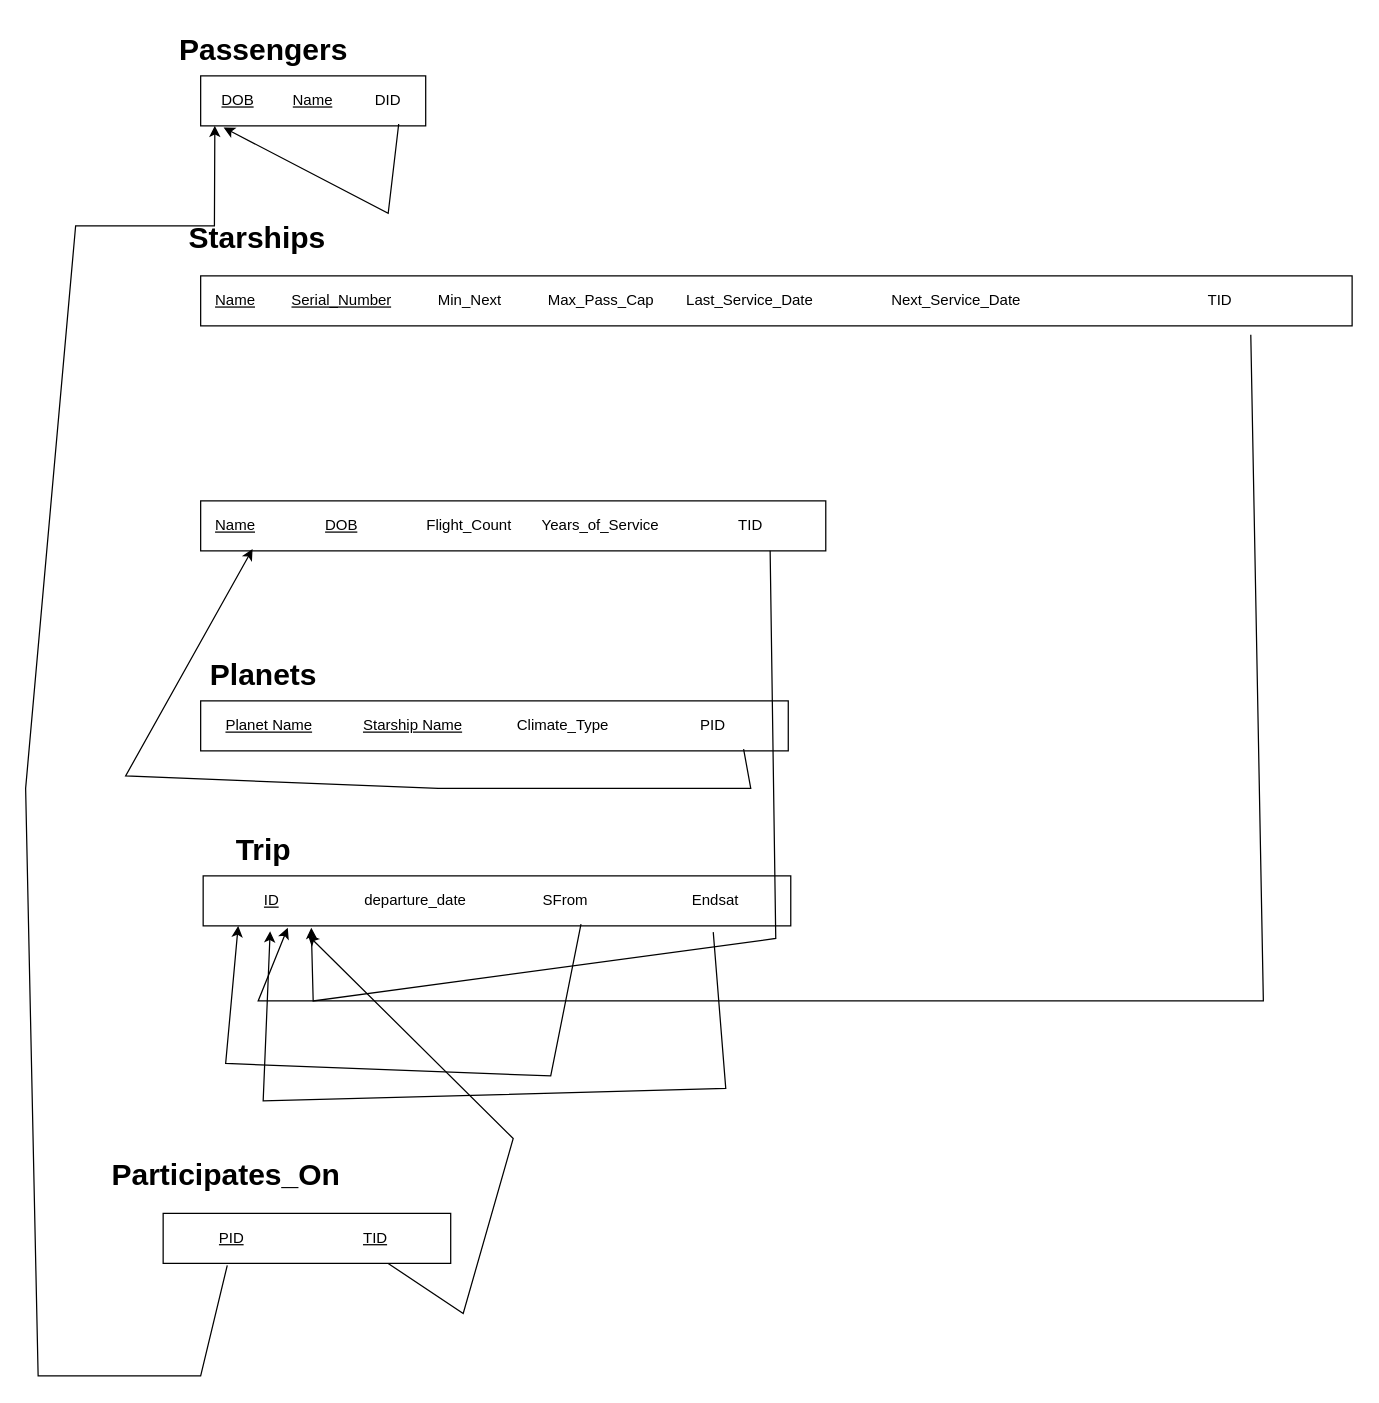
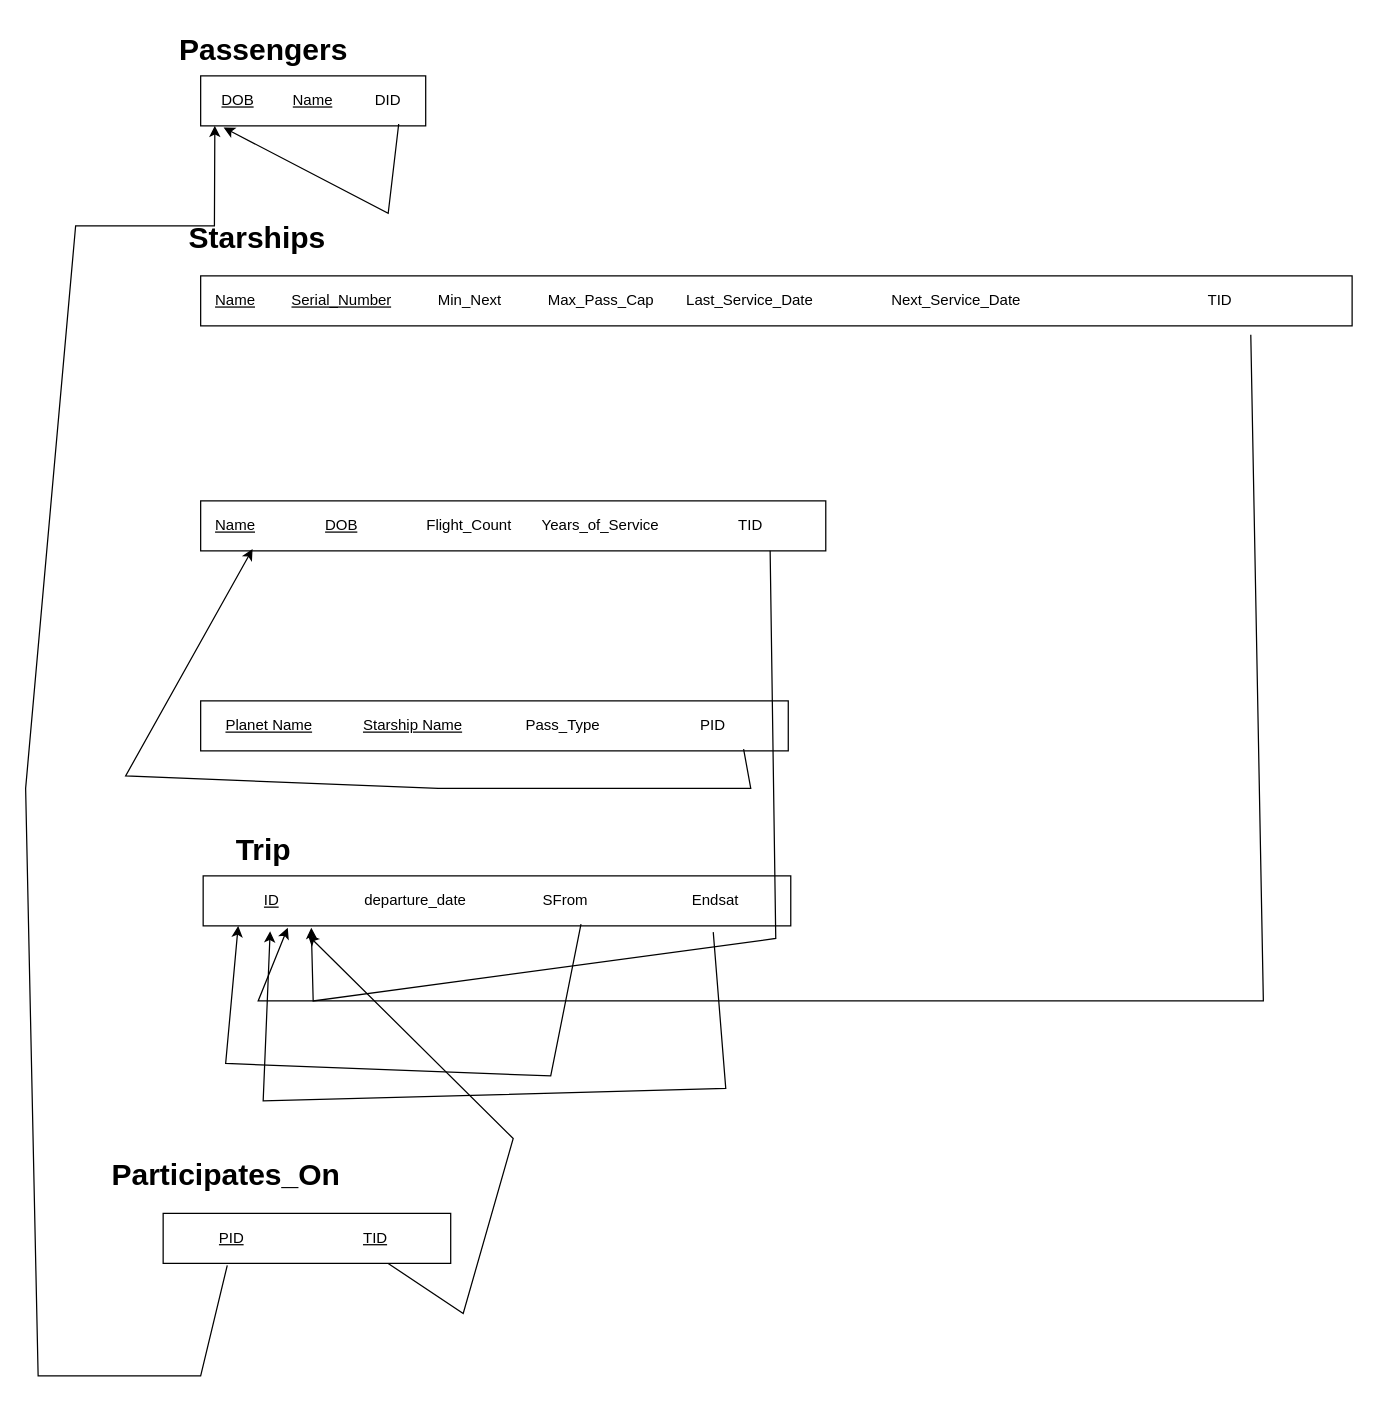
  <mxCell id="0" />
  <mxCell id="1" parent="0" />
  <mxCell id="2" value="Passengers" style="text;strokeColor=none;fillColor=none;html=1;fontSize=24;fontStyle=1;verticalAlign=middle;align=center;" parent="1" vertex="1"><mxGeometry x="160" y="20" width="100" height="40" as="geometry" /></mxCell>
  <mxCell id="3" value="" style="shape=table;html=1;whiteSpace=wrap;startSize=0;container=1;collapsible=0;childLayout=tableLayout;columnLines=0;rowLines=0;fontSize=16;strokeColor=default;" parent="1" vertex="1"><mxGeometry x="160" y="60" width="180" height="40" as="geometry" /></mxCell>
  <mxCell id="4" value="" style="shape=tableRow;horizontal=0;startSize=0;swimlaneHead=0;swimlaneBody=0;top=0;left=0;bottom=0;right=0;collapsible=0;dropTarget=0;fillColor=none;points=[[0,0.5],[1,0.5]];portConstraint=eastwest;fontSize=16;strokeColor=inherit;" parent="3" vertex="1"><mxGeometry width="180" height="40" as="geometry" /></mxCell>
  <mxCell id="5" value="&lt;u&gt;DOB&lt;/u&gt;" style="shape=partialRectangle;html=1;whiteSpace=wrap;connectable=0;fillColor=none;top=0;left=0;bottom=0;right=0;overflow=hidden;fontSize=12;strokeColor=inherit;" parent="4" vertex="1"><mxGeometry width="60" height="40" as="geometry"><mxRectangle width="60" height="40" as="alternateBounds" /></mxGeometry></mxCell>
  <mxCell id="6" value="&lt;u&gt;Name&lt;/u&gt;" style="shape=partialRectangle;html=1;whiteSpace=wrap;connectable=0;fillColor=none;top=0;left=0;bottom=0;right=0;overflow=hidden;fontSize=12;strokeColor=inherit;" parent="4" vertex="1"><mxGeometry x="60" width="60" height="40" as="geometry"><mxRectangle width="60" height="40" as="alternateBounds" /></mxGeometry></mxCell>
  <mxCell id="7" value="DID" style="shape=partialRectangle;html=1;whiteSpace=wrap;connectable=0;fillColor=none;top=0;left=0;bottom=0;right=0;overflow=hidden;fontSize=12;strokeColor=inherit;" vertex="1" parent="4"><mxGeometry x="120" width="60" height="40" as="geometry"><mxRectangle width="60" height="40" as="alternateBounds" /></mxGeometry></mxCell>
  <mxCell id="8" value="" style="endArrow=classic;html=1;rounded=0;entryX=0.102;entryY=1.036;entryDx=0;entryDy=0;entryPerimeter=0;exitX=0.88;exitY=0.964;exitDx=0;exitDy=0;exitPerimeter=0;" edge="1" parent="3" source="4" target="4"><mxGeometry width="50" height="50" relative="1" as="geometry"><mxPoint x="134.2" y="60" as="sourcePoint" /><mxPoint x="10.0" y="62.84" as="targetPoint" /><Array as="points"><mxPoint x="150" y="110" /></Array></mxGeometry></mxCell>
  <mxCell id="9" value="Starships" style="text;strokeColor=none;fillColor=none;html=1;fontSize=24;fontStyle=1;verticalAlign=middle;align=center;" parent="1" vertex="1"><mxGeometry x="155" y="170" width="100" height="40" as="geometry" /></mxCell>
  <mxCell id="10" value="" style="shape=table;html=1;whiteSpace=wrap;startSize=0;container=1;collapsible=0;childLayout=tableLayout;columnLines=0;rowLines=0;fontSize=16;strokeColor=default;" parent="1" vertex="1"><mxGeometry x="160" y="220" width="921" height="40" as="geometry" /></mxCell>
  <mxCell id="11" style="edgeStyle=orthogonalEdgeStyle;rounded=0;orthogonalLoop=1;jettySize=auto;html=1;exitX=1;exitY=0.5;exitDx=0;exitDy=0;" edge="1" parent="10" source="12" target="12"><mxGeometry relative="1" as="geometry" /></mxCell>
  <mxCell id="12" value="" style="shape=tableRow;horizontal=0;startSize=0;swimlaneHead=0;swimlaneBody=0;top=0;left=0;bottom=0;right=0;collapsible=0;dropTarget=0;fillColor=none;points=[[0,0.5],[1,0.5]];portConstraint=eastwest;fontSize=16;strokeColor=inherit;" parent="10" vertex="1"><mxGeometry width="921" height="40" as="geometry" /></mxCell>
  <mxCell id="13" value="&lt;u&gt;Name&lt;/u&gt;" style="shape=partialRectangle;html=1;whiteSpace=wrap;connectable=0;fillColor=none;top=0;left=0;bottom=0;right=0;overflow=hidden;fontSize=12;strokeColor=inherit;" parent="12" vertex="1"><mxGeometry width="56" height="40" as="geometry"><mxRectangle width="56" height="40" as="alternateBounds" /></mxGeometry></mxCell>
  <mxCell id="14" value="&lt;u&gt;Serial_Number&lt;/u&gt;" style="shape=partialRectangle;html=1;whiteSpace=wrap;connectable=0;fillColor=none;top=0;left=0;bottom=0;right=0;overflow=hidden;fontSize=12;strokeColor=inherit;" parent="12" vertex="1"><mxGeometry x="56" width="114" height="40" as="geometry"><mxRectangle width="114" height="40" as="alternateBounds" /></mxGeometry></mxCell>
  <mxCell id="15" value="Min_Next" style="shape=partialRectangle;html=1;whiteSpace=wrap;connectable=0;fillColor=none;top=0;left=0;bottom=0;right=0;overflow=hidden;fontSize=12;strokeColor=inherit;" parent="12" vertex="1"><mxGeometry x="170" width="91" height="40" as="geometry"><mxRectangle width="91" height="40" as="alternateBounds" /></mxGeometry></mxCell>
  <mxCell id="16" value="Max_Pass_Cap" style="shape=partialRectangle;html=1;whiteSpace=wrap;connectable=0;fillColor=none;top=0;left=0;bottom=0;right=0;overflow=hidden;fontSize=12;strokeColor=inherit;" parent="12" vertex="1"><mxGeometry x="261" width="119" height="40" as="geometry"><mxRectangle width="119" height="40" as="alternateBounds" /></mxGeometry></mxCell>
  <mxCell id="17" value="Last_Service_Date" style="shape=partialRectangle;html=1;whiteSpace=wrap;connectable=0;fillColor=none;top=0;left=0;bottom=0;right=0;overflow=hidden;fontSize=12;strokeColor=inherit;" parent="12" vertex="1"><mxGeometry x="380" width="119" height="40" as="geometry"><mxRectangle width="119" height="40" as="alternateBounds" /></mxGeometry></mxCell>
  <mxCell id="18" value="Next_Service_Date" style="shape=partialRectangle;html=1;whiteSpace=wrap;connectable=0;fillColor=none;top=0;left=0;bottom=0;right=0;overflow=hidden;fontSize=12;strokeColor=inherit;" parent="12" vertex="1"><mxGeometry x="499" width="211" height="40" as="geometry"><mxRectangle width="211" height="40" as="alternateBounds" /></mxGeometry></mxCell>
  <mxCell id="19" value="TID" style="shape=partialRectangle;html=1;whiteSpace=wrap;connectable=0;fillColor=none;top=0;left=0;bottom=0;right=0;overflow=hidden;fontSize=12;strokeColor=inherit;" vertex="1" parent="12"><mxGeometry x="710" width="211" height="40" as="geometry"><mxRectangle width="211" height="40" as="alternateBounds" /></mxGeometry></mxCell>
  <mxCell id="20" value="" style="shape=table;html=1;whiteSpace=wrap;startSize=0;container=1;collapsible=0;childLayout=tableLayout;columnLines=0;rowLines=0;fontSize=16;strokeColor=default;" parent="1" vertex="1"><mxGeometry x="160" y="400" width="500" height="40" as="geometry" /></mxCell>
  <mxCell id="21" value="" style="shape=tableRow;horizontal=0;startSize=0;swimlaneHead=0;swimlaneBody=0;top=0;left=0;bottom=0;right=0;collapsible=0;dropTarget=0;fillColor=none;points=[[0,0.5],[1,0.5]];portConstraint=eastwest;fontSize=16;strokeColor=inherit;" parent="20" vertex="1"><mxGeometry width="500" height="40" as="geometry" /></mxCell>
  <mxCell id="22" value="&lt;u&gt;Name&lt;/u&gt;" style="shape=partialRectangle;html=1;whiteSpace=wrap;connectable=0;fillColor=none;top=0;left=0;bottom=0;right=0;overflow=hidden;fontSize=12;strokeColor=inherit;" parent="21" vertex="1"><mxGeometry width="56" height="40" as="geometry"><mxRectangle width="56" height="40" as="alternateBounds" /></mxGeometry></mxCell>
  <mxCell id="23" value="&lt;u&gt;DOB&lt;/u&gt;" style="shape=partialRectangle;html=1;whiteSpace=wrap;connectable=0;fillColor=none;top=0;left=0;bottom=0;right=0;overflow=hidden;fontSize=12;strokeColor=inherit;" parent="21" vertex="1"><mxGeometry x="56" width="114" height="40" as="geometry"><mxRectangle width="114" height="40" as="alternateBounds" /></mxGeometry></mxCell>
  <mxCell id="24" value="Flight_Count" style="shape=partialRectangle;html=1;whiteSpace=wrap;connectable=0;fillColor=none;top=0;left=0;bottom=0;right=0;overflow=hidden;fontSize=12;strokeColor=inherit;" parent="21" vertex="1"><mxGeometry x="170" width="90" height="40" as="geometry"><mxRectangle width="90" height="40" as="alternateBounds" /></mxGeometry></mxCell>
  <mxCell id="25" value="Years_of_Service" style="shape=partialRectangle;html=1;whiteSpace=wrap;connectable=0;fillColor=none;top=0;left=0;bottom=0;right=0;overflow=hidden;fontSize=12;strokeColor=inherit;" parent="21" vertex="1"><mxGeometry x="260" width="120" height="40" as="geometry"><mxRectangle width="120" height="40" as="alternateBounds" /></mxGeometry></mxCell>
  <mxCell id="26" value="TID" style="shape=partialRectangle;html=1;whiteSpace=wrap;connectable=0;fillColor=none;top=0;left=0;bottom=0;right=0;overflow=hidden;fontSize=12;strokeColor=inherit;" vertex="1" parent="21"><mxGeometry x="380" width="120" height="40" as="geometry"><mxRectangle width="120" height="40" as="alternateBounds" /></mxGeometry></mxCell>
- <mxCell id="27" value="Planets" style="text;strokeColor=none;fillColor=none;html=1;fontSize=24;fontStyle=1;verticalAlign=middle;align=center;" parent="1" vertex="1"><mxGeometry x="160" y="520" width="100" height="40" as="geometry" /></mxCell>
  <mxCell id="28" value="" style="shape=table;html=1;whiteSpace=wrap;startSize=0;container=1;collapsible=0;childLayout=tableLayout;columnLines=0;rowLines=0;fontSize=16;strokeColor=default;" parent="1" vertex="1"><mxGeometry x="160" y="560" width="470" height="40" as="geometry" /></mxCell>
  <mxCell id="29" value="" style="shape=tableRow;horizontal=0;startSize=0;swimlaneHead=0;swimlaneBody=0;top=0;left=0;bottom=0;right=0;collapsible=0;dropTarget=0;fillColor=none;points=[[0,0.5],[1,0.5]];portConstraint=eastwest;fontSize=16;strokeColor=inherit;" parent="28" vertex="1"><mxGeometry width="470" height="40" as="geometry" /></mxCell>
  <mxCell id="30" value="&lt;u&gt;Planet Name&lt;/u&gt;" style="shape=partialRectangle;html=1;whiteSpace=wrap;connectable=0;fillColor=none;top=0;left=0;bottom=0;right=0;overflow=hidden;fontSize=12;strokeColor=inherit;" parent="29" vertex="1"><mxGeometry width="110" height="40" as="geometry"><mxRectangle width="110" height="40" as="alternateBounds" /></mxGeometry></mxCell>
  <mxCell id="31" value="&lt;u&gt;Starship Name&lt;/u&gt;" style="shape=partialRectangle;html=1;whiteSpace=wrap;connectable=0;fillColor=none;top=0;left=0;bottom=0;right=0;overflow=hidden;fontSize=12;strokeColor=inherit;" parent="29" vertex="1"><mxGeometry x="110" width="120" height="40" as="geometry"><mxRectangle width="120" height="40" as="alternateBounds" /></mxGeometry></mxCell>
- <mxCell id="32" value="Climate_Type" style="shape=partialRectangle;html=1;whiteSpace=wrap;connectable=0;fillColor=none;top=0;left=0;bottom=0;right=0;overflow=hidden;fontSize=12;strokeColor=inherit;" parent="29" vertex="1"><mxGeometry x="230" width="120" height="40" as="geometry"><mxRectangle width="120" height="40" as="alternateBounds" /></mxGeometry></mxCell>
+ <mxCell id="32" value="Pass_Type" style="shape=partialRectangle;html=1;whiteSpace=wrap;connectable=0;fillColor=none;top=0;left=0;bottom=0;right=0;overflow=hidden;fontSize=12;strokeColor=inherit;" parent="29" vertex="1"><mxGeometry x="230" width="120" height="40" as="geometry"><mxRectangle width="120" height="40" as="alternateBounds" /></mxGeometry></mxCell>
  <mxCell id="33" value="PID" style="shape=partialRectangle;html=1;whiteSpace=wrap;connectable=0;fillColor=none;top=0;left=0;bottom=0;right=0;overflow=hidden;fontSize=12;strokeColor=inherit;" vertex="1" parent="29"><mxGeometry x="350" width="120" height="40" as="geometry"><mxRectangle width="120" height="40" as="alternateBounds" /></mxGeometry></mxCell>
  <mxCell id="34" value="Trip" style="text;strokeColor=none;fillColor=none;html=1;fontSize=24;fontStyle=1;verticalAlign=middle;align=center;" parent="1" vertex="1"><mxGeometry x="160" y="660" width="100" height="40" as="geometry" /></mxCell>
  <mxCell id="35" value="" style="shape=table;html=1;whiteSpace=wrap;startSize=0;container=1;collapsible=0;childLayout=tableLayout;columnLines=0;rowLines=0;fontSize=16;strokeColor=default;" parent="1" vertex="1"><mxGeometry x="162" y="700" width="470" height="40" as="geometry" /></mxCell>
  <mxCell id="36" value="" style="shape=tableRow;horizontal=0;startSize=0;swimlaneHead=0;swimlaneBody=0;top=0;left=0;bottom=0;right=0;collapsible=0;dropTarget=0;fillColor=none;points=[[0,0.5],[1,0.5]];portConstraint=eastwest;fontSize=16;strokeColor=inherit;" parent="35" vertex="1"><mxGeometry width="470" height="40" as="geometry" /></mxCell>
  <mxCell id="37" value="&lt;u&gt;ID&lt;/u&gt;" style="shape=partialRectangle;html=1;whiteSpace=wrap;connectable=0;fillColor=none;top=0;left=0;bottom=0;right=0;overflow=hidden;fontSize=12;strokeColor=inherit;" parent="36" vertex="1"><mxGeometry width="110" height="40" as="geometry"><mxRectangle width="110" height="40" as="alternateBounds" /></mxGeometry></mxCell>
  <mxCell id="38" value="departure_date" style="shape=partialRectangle;html=1;whiteSpace=wrap;connectable=0;fillColor=none;top=0;left=0;bottom=0;right=0;overflow=hidden;fontSize=12;strokeColor=inherit;" parent="36" vertex="1"><mxGeometry x="110" width="120" height="40" as="geometry"><mxRectangle width="120" height="40" as="alternateBounds" /></mxGeometry></mxCell>
  <mxCell id="39" value="SFrom" style="shape=partialRectangle;html=1;whiteSpace=wrap;connectable=0;fillColor=none;top=0;left=0;bottom=0;right=0;overflow=hidden;fontSize=12;strokeColor=inherit;" vertex="1" parent="36"><mxGeometry x="230" width="120" height="40" as="geometry"><mxRectangle width="120" height="40" as="alternateBounds" /></mxGeometry></mxCell>
  <mxCell id="40" value="Endsat" style="shape=partialRectangle;html=1;whiteSpace=wrap;connectable=0;fillColor=none;top=0;left=0;bottom=0;right=0;overflow=hidden;fontSize=12;strokeColor=inherit;" vertex="1" parent="36"><mxGeometry x="350" width="120" height="40" as="geometry"><mxRectangle width="120" height="40" as="alternateBounds" /></mxGeometry></mxCell>
  <mxCell id="41" value="" style="endArrow=classic;html=1;rounded=0;exitX=0.912;exitY=1.179;exitDx=0;exitDy=0;exitPerimeter=0;entryX=0.144;entryY=1.036;entryDx=0;entryDy=0;entryPerimeter=0;" edge="1" parent="1" source="12" target="36"><mxGeometry width="50" height="50" relative="1" as="geometry"><mxPoint x="600" y="550" as="sourcePoint" /><mxPoint x="210" y="780" as="targetPoint" /><Array as="points"><mxPoint x="1010" y="800" /><mxPoint x="600" y="800" /><mxPoint x="206" y="800" /></Array></mxGeometry></mxCell>
  <mxCell id="42" value="" style="endArrow=classic;html=1;rounded=0;entryX=0.184;entryY=1.036;entryDx=0;entryDy=0;entryPerimeter=0;exitX=0.911;exitY=1;exitDx=0;exitDy=0;exitPerimeter=0;" edge="1" parent="1" source="21" target="36"><mxGeometry width="50" height="50" relative="1" as="geometry"><mxPoint x="600" y="630" as="sourcePoint" /><mxPoint x="650" y="580" as="targetPoint" /><Array as="points"><mxPoint x="620" y="750" /><mxPoint x="250" y="800" /></Array></mxGeometry></mxCell>
  <mxCell id="43" value="" style="endArrow=classic;html=1;rounded=0;entryX=0.083;entryY=0.964;entryDx=0;entryDy=0;entryPerimeter=0;exitX=0.924;exitY=0.964;exitDx=0;exitDy=0;exitPerimeter=0;" edge="1" parent="1" source="29" target="21"><mxGeometry width="50" height="50" relative="1" as="geometry"><mxPoint x="600" y="630" as="sourcePoint" /><mxPoint x="650" y="580" as="targetPoint" /><Array as="points"><mxPoint x="600" y="630" /><mxPoint x="350" y="630" /><mxPoint x="100" y="620" /></Array></mxGeometry></mxCell>
  <mxCell id="44" value="" style="endArrow=classic;html=1;rounded=0;exitX=0.643;exitY=0.964;exitDx=0;exitDy=0;exitPerimeter=0;" edge="1" parent="1" source="36"><mxGeometry width="50" height="50" relative="1" as="geometry"><mxPoint x="140" y="790" as="sourcePoint" /><mxPoint x="190" y="740" as="targetPoint" /><Array as="points"><mxPoint x="440" y="860" /><mxPoint x="180" y="850" /></Array></mxGeometry></mxCell>
  <mxCell id="45" value="" style="endArrow=classic;html=1;rounded=0;entryX=0.114;entryY=1.107;entryDx=0;entryDy=0;entryPerimeter=0;" edge="1" parent="1" target="36"><mxGeometry width="50" height="50" relative="1" as="geometry"><mxPoint x="570" y="745" as="sourcePoint" /><mxPoint x="620" y="695" as="targetPoint" /><Array as="points"><mxPoint x="580" y="870" /><mxPoint x="210" y="880" /></Array></mxGeometry></mxCell>
  <mxCell id="46" value="Participates_On" style="text;strokeColor=none;fillColor=none;html=1;fontSize=24;fontStyle=1;verticalAlign=middle;align=center;" vertex="1" parent="1"><mxGeometry x="130" y="920" width="100" height="40" as="geometry" /></mxCell>
  <mxCell id="47" value="" style="shape=table;html=1;whiteSpace=wrap;startSize=0;container=1;collapsible=0;childLayout=tableLayout;columnLines=0;rowLines=0;fontSize=16;strokeColor=default;" vertex="1" parent="1"><mxGeometry x="130" y="970" width="230" height="40" as="geometry" /></mxCell>
  <mxCell id="48" value="" style="shape=tableRow;horizontal=0;startSize=0;swimlaneHead=0;swimlaneBody=0;top=0;left=0;bottom=0;right=0;collapsible=0;dropTarget=0;fillColor=none;points=[[0,0.5],[1,0.5]];portConstraint=eastwest;fontSize=16;strokeColor=inherit;" vertex="1" parent="47"><mxGeometry width="230" height="40" as="geometry" /></mxCell>
  <mxCell id="49" value="&lt;u&gt;PID&lt;/u&gt;" style="shape=partialRectangle;html=1;whiteSpace=wrap;connectable=0;fillColor=none;top=0;left=0;bottom=0;right=0;overflow=hidden;fontSize=12;strokeColor=inherit;" vertex="1" parent="48"><mxGeometry width="110" height="40" as="geometry"><mxRectangle width="110" height="40" as="alternateBounds" /></mxGeometry></mxCell>
  <mxCell id="50" value="&lt;u&gt;TID&lt;/u&gt;" style="shape=partialRectangle;html=1;whiteSpace=wrap;connectable=0;fillColor=none;top=0;left=0;bottom=0;right=0;overflow=hidden;fontSize=12;strokeColor=inherit;" vertex="1" parent="48"><mxGeometry x="110" width="120" height="40" as="geometry"><mxRectangle width="120" height="40" as="alternateBounds" /></mxGeometry></mxCell>
  <mxCell id="51" value="" style="endArrow=classic;html=1;rounded=0;exitX=0.223;exitY=1.107;exitDx=0;exitDy=0;exitPerimeter=0;entryX=0.063;entryY=1.071;entryDx=0;entryDy=0;entryPerimeter=0;" edge="1" parent="1"><mxGeometry width="50" height="50" relative="1" as="geometry"><mxPoint x="181.29" y="1011.44" as="sourcePoint" /><mxPoint x="171.34" y="100" as="targetPoint" /><Array as="points"><mxPoint x="160" y="1100" /><mxPoint x="30" y="1100" /><mxPoint y="630" x="20" /><mxPoint x="60" y="180" /><mxPoint x="171" y="180" /></Array></mxGeometry></mxCell>
  <mxCell id="52" value="" style="endArrow=classic;html=1;rounded=0;entryX=0.178;entryY=1.179;entryDx=0;entryDy=0;entryPerimeter=0;" edge="1" parent="1" target="36"><mxGeometry width="50" height="50" relative="1" as="geometry"><mxPoint x="310" y="1010" as="sourcePoint" /><mxPoint x="360" y="960" as="targetPoint" /><Array as="points"><mxPoint x="370" y="1050" /><mxPoint x="410" y="910" /></Array></mxGeometry></mxCell>
